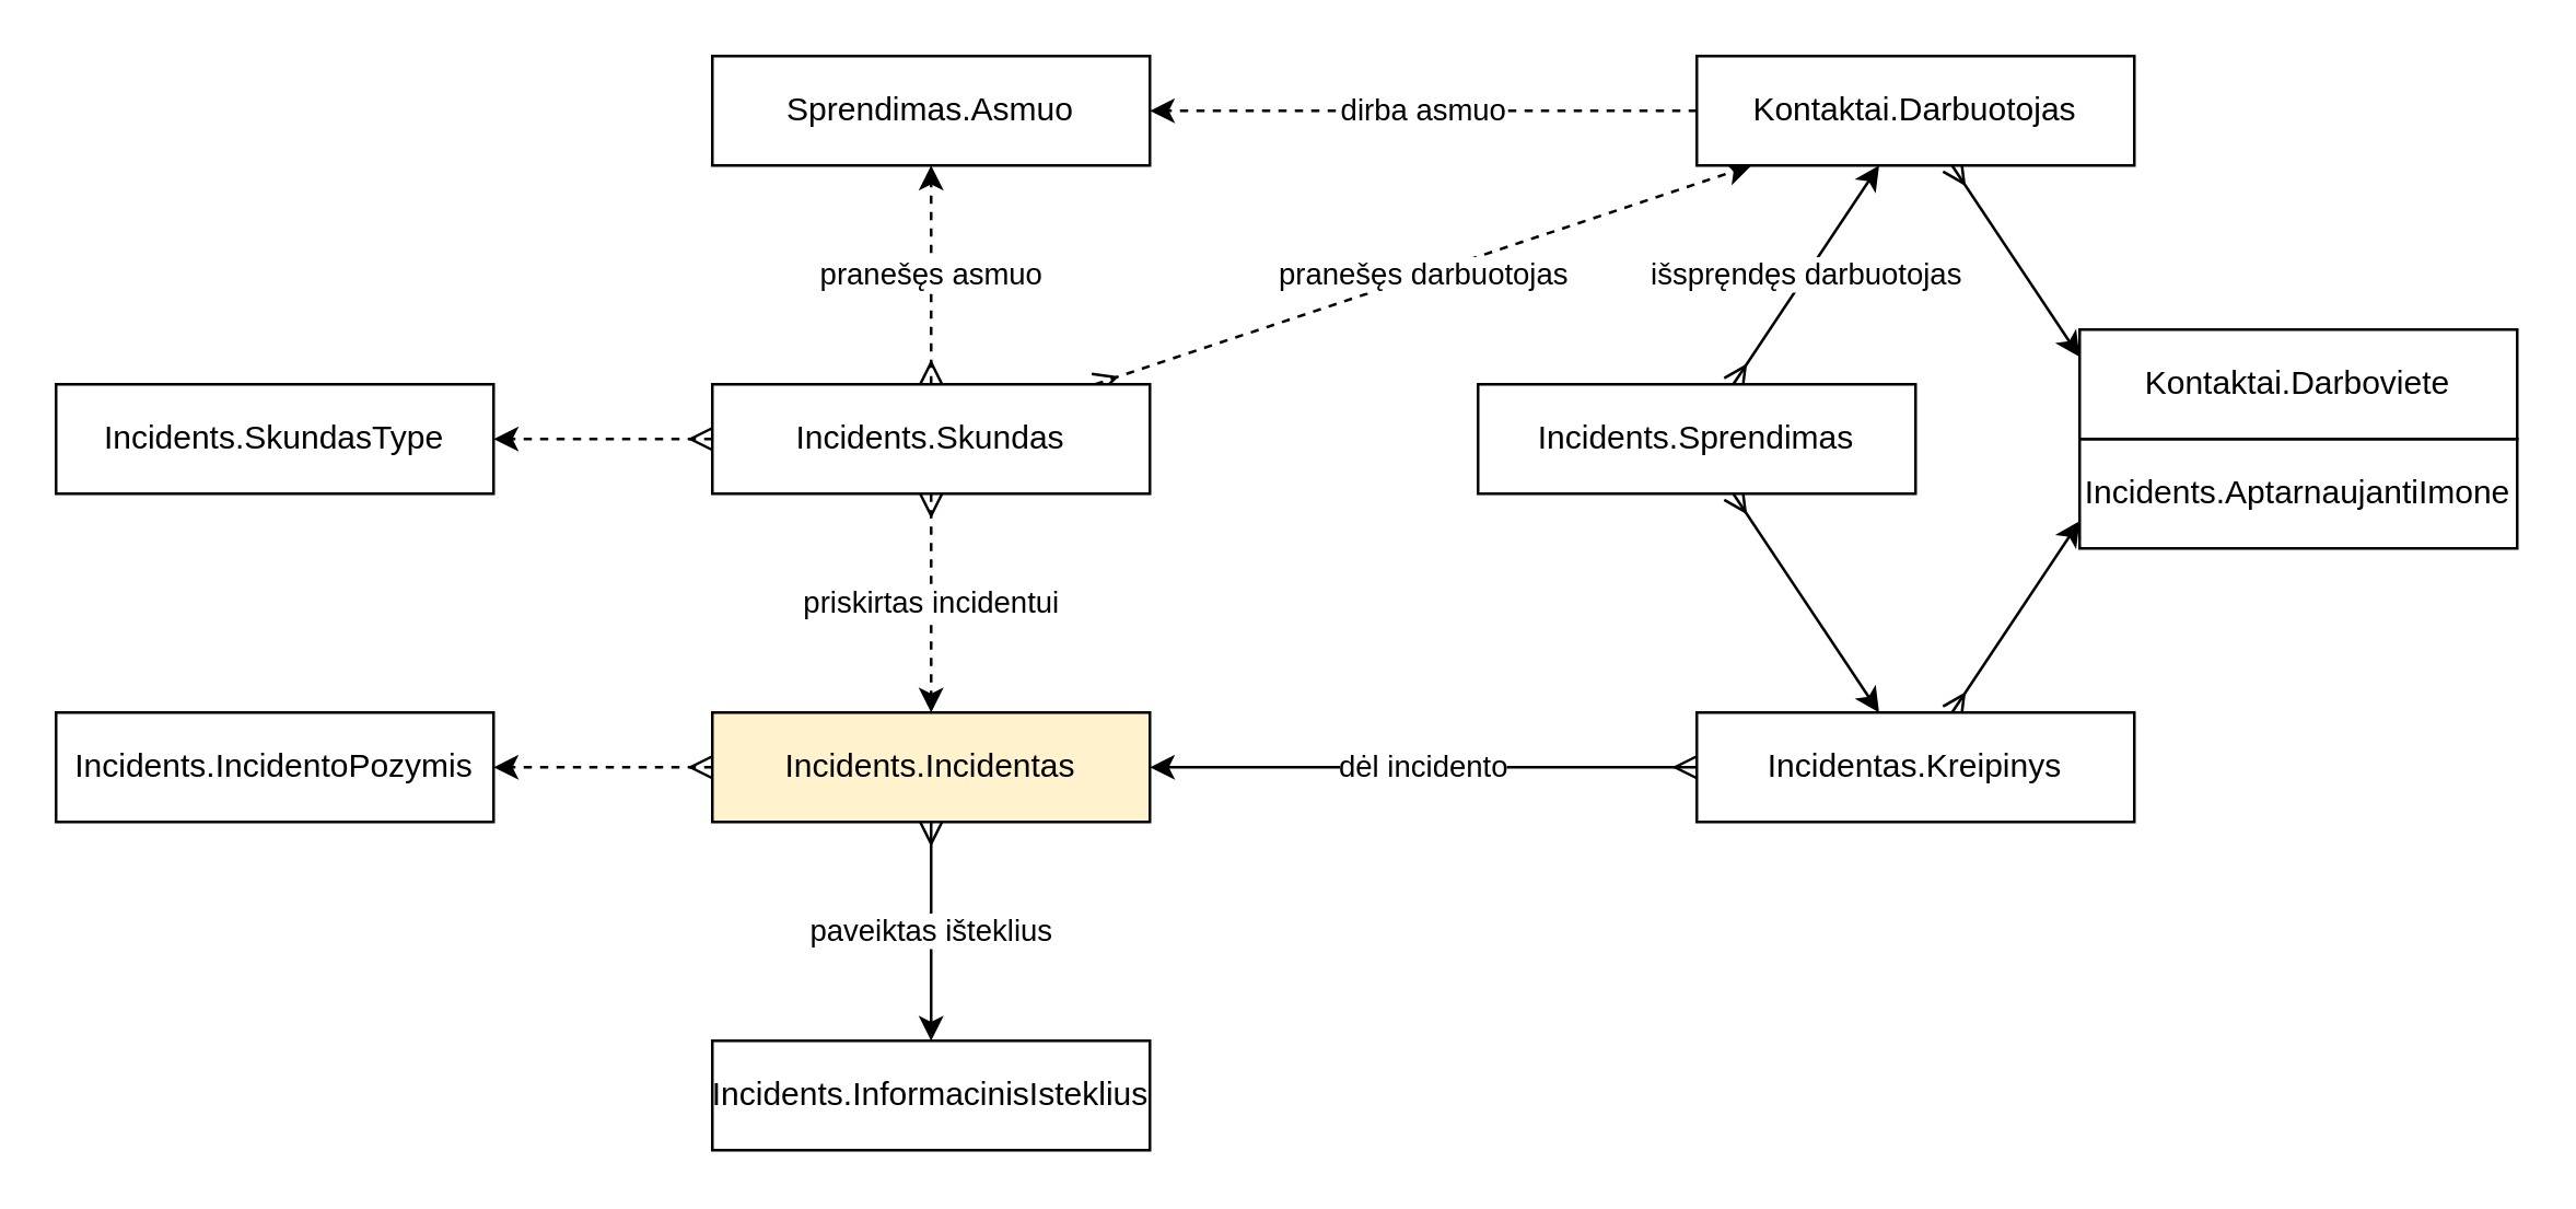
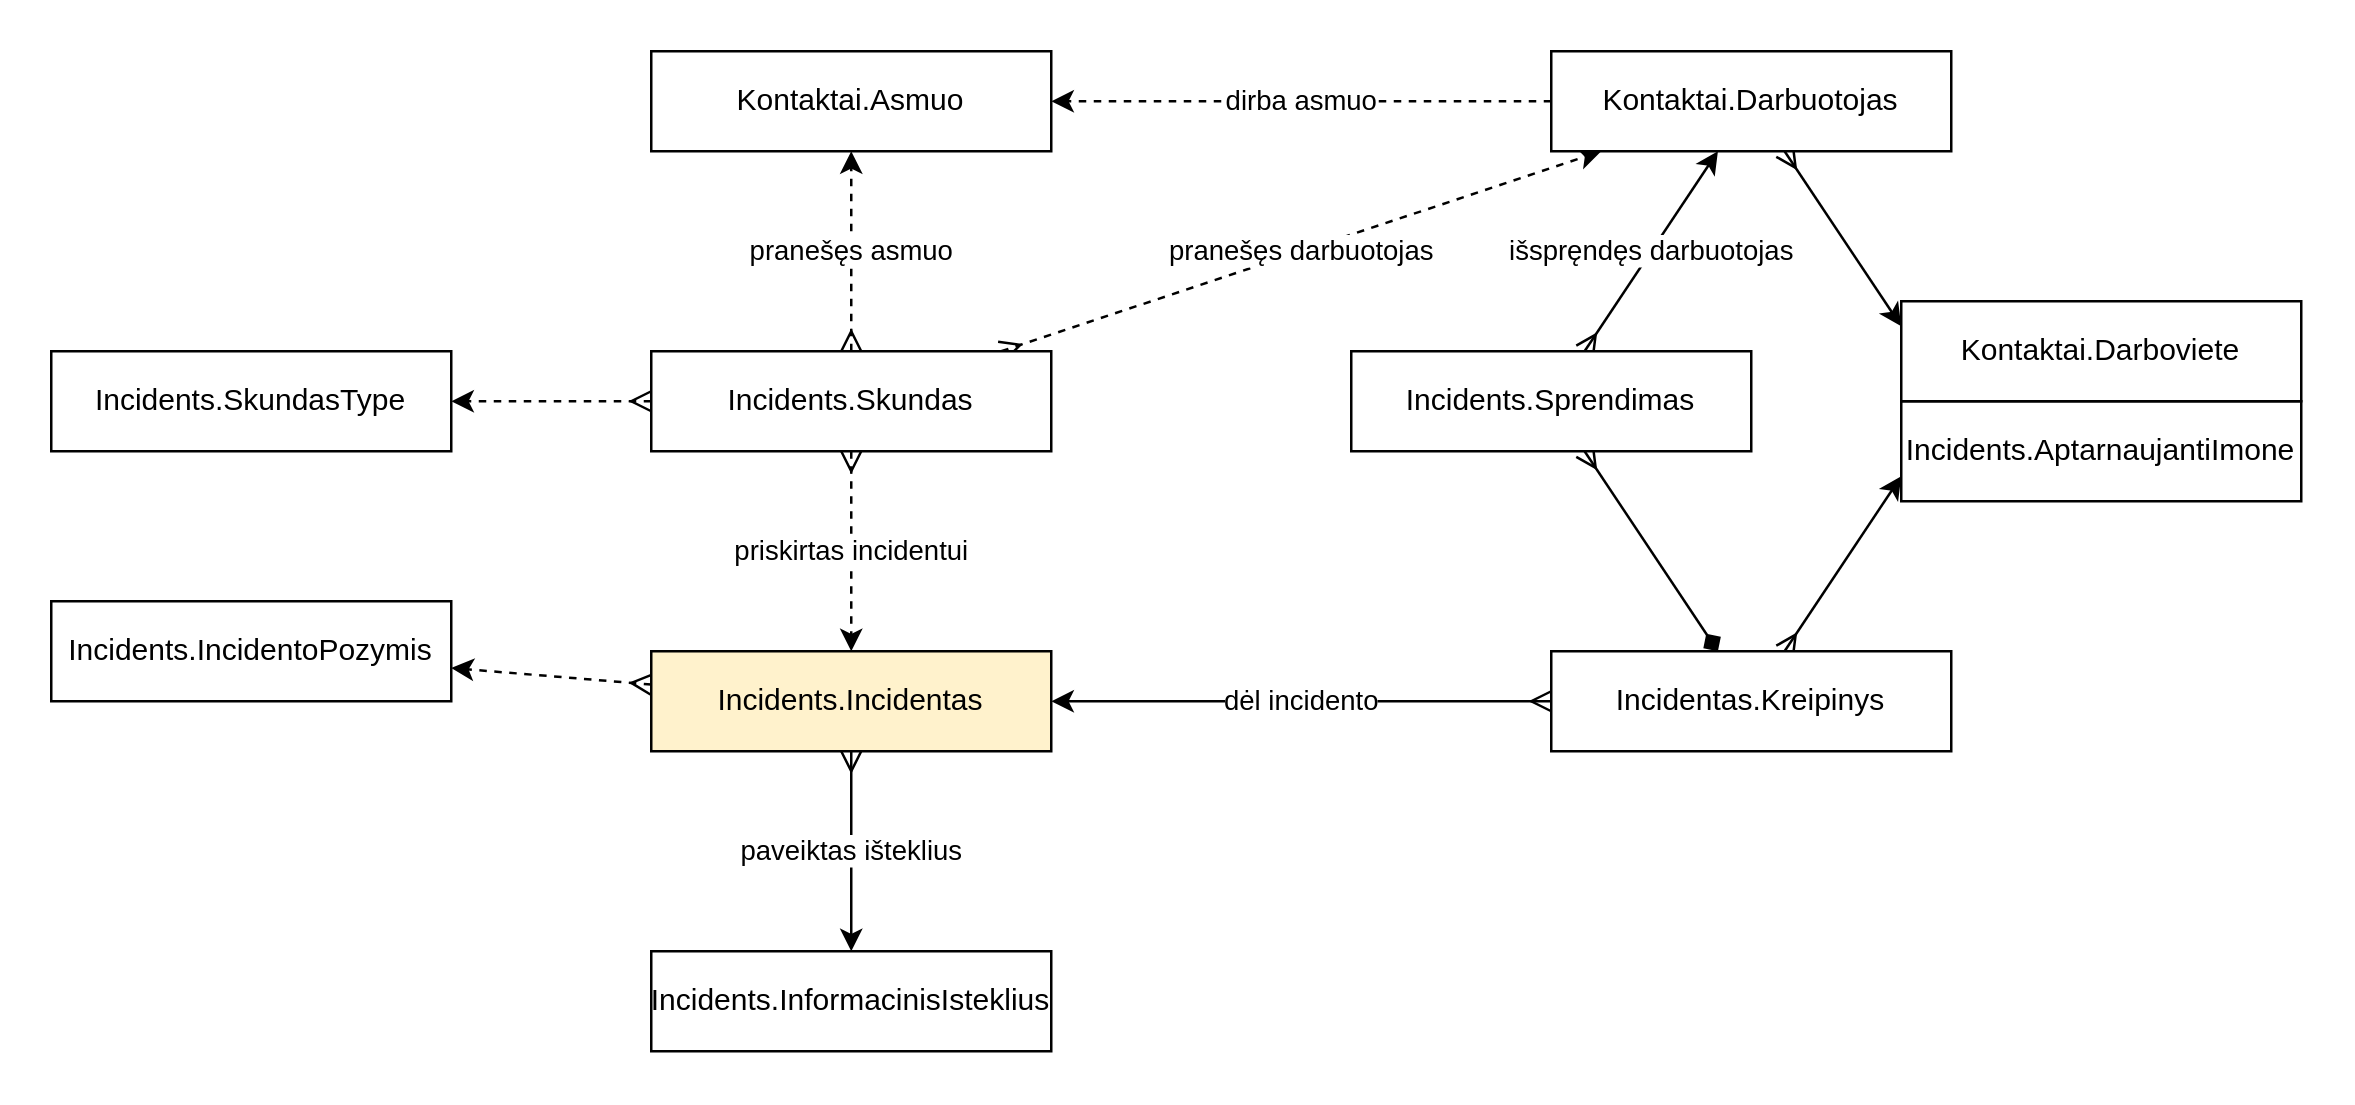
  <mxCell id="0" />
  <mxCell id="1" parent="0" />
  <mxCell id="2" value="Incidents.SkundasType" style="rounded=0;whiteSpace=wrap;html=1;" vertex="1" parent="1"><mxGeometry x="20" y="140" width="160" height="40" as="geometry" /></mxCell>
- <mxCell id="3" style="rounded=0;orthogonalLoop=1;jettySize=auto;html=1;startArrow=ERmany;startFill=0;" edge="1" parent="1" source="5" target="13"><mxGeometry relative="1" as="geometry" /></mxCell>
+ <mxCell id="3" style="rounded=0;orthogonalLoop=1;jettySize=auto;html=1;startArrow=ERmany;startFill=0;endArrow=diamond;" edge="1" parent="1" source="5" target="13"><mxGeometry relative="1" as="geometry" /></mxCell>
  <mxCell id="4" value="išspręndęs darbuotojas" style="edgeStyle=none;rounded=0;orthogonalLoop=1;jettySize=auto;html=1;startArrow=ERmany;startFill=0;" edge="1" parent="1" source="5" target="22"><mxGeometry relative="1" as="geometry" /></mxCell>
  <mxCell id="5" value="Incidents.Sprendimas" style="rounded=0;whiteSpace=wrap;html=1;" vertex="1" parent="1"><mxGeometry x="540" y="140" width="160" height="40" as="geometry" /></mxCell>
  <mxCell id="6" value="paveiktas išteklius" style="edgeStyle=none;rounded=0;orthogonalLoop=1;jettySize=auto;html=1;startArrow=ERmany;startFill=0;" edge="1" parent="1" source="8" target="10"><mxGeometry relative="1" as="geometry" /></mxCell>
  <mxCell id="7" style="edgeStyle=none;rounded=0;orthogonalLoop=1;jettySize=auto;html=1;dashed=1;startArrow=ERmany;startFill=0;" edge="1" parent="1" source="8" target="9"><mxGeometry relative="1" as="geometry" /></mxCell>
  <mxCell id="8" value="Incidents.Incidentas" style="rounded=0;whiteSpace=wrap;html=1;fillColor=#fff2cc;" vertex="1" parent="1"><mxGeometry y="260" width="160" height="40" as="geometry" x="260" /></mxCell>
- <mxCell id="9" value="Incidents.IncidentoPozymis" style="rounded=0;whiteSpace=wrap;html=1;" vertex="1" parent="1"><mxGeometry x="20" y="260" width="160" height="40" as="geometry" /></mxCell>
+ <mxCell id="9" value="Incidents.IncidentoPozymis" style="rounded=0;whiteSpace=wrap;html=1;" vertex="1" parent="1"><mxGeometry x="20" y="240" width="160" height="40" as="geometry" /></mxCell>
  <mxCell id="10" value="Incidents.InformacinisIsteklius" style="rounded=0;whiteSpace=wrap;html=1;" vertex="1" parent="1"><mxGeometry y="380" width="160" height="40" as="geometry" x="260" /></mxCell>
  <mxCell id="11" value="dėl incidento" style="edgeStyle=none;rounded=0;orthogonalLoop=1;jettySize=auto;html=1;startArrow=ERmany;startFill=0;" edge="1" parent="1" source="13" target="8"><mxGeometry relative="1" as="geometry" /></mxCell>
  <mxCell id="12" style="edgeStyle=none;rounded=0;orthogonalLoop=1;jettySize=auto;html=1;startArrow=ERmany;startFill=0;entryX=0;entryY=0.75;entryDx=0;entryDy=0;" edge="1" parent="1" source="13" target="24"><mxGeometry relative="1" as="geometry"><mxPoint x="961.429" y="-90" as="targetPoint" /></mxGeometry></mxCell>
  <mxCell id="13" value="Incidentas.Kreipinys" style="rounded=0;whiteSpace=wrap;html=1;" vertex="1" parent="1"><mxGeometry x="620" y="260" width="160" height="40" as="geometry" /></mxCell>
  <mxCell id="14" style="edgeStyle=none;rounded=0;orthogonalLoop=1;jettySize=auto;html=1;dashed=1;startArrow=ERmany;startFill=0;" edge="1" parent="1" source="18" target="2"><mxGeometry relative="1" as="geometry" /></mxCell>
  <mxCell id="15" value="pranešęs darbuotojas" style="edgeStyle=none;rounded=0;orthogonalLoop=1;jettySize=auto;html=1;dashed=1;startArrow=ERmany;startFill=0;" edge="1" parent="1" source="18" target="22"><mxGeometry relative="1" as="geometry" /></mxCell>
  <mxCell id="16" value="pranešęs asmuo" style="edgeStyle=none;rounded=0;orthogonalLoop=1;jettySize=auto;html=1;dashed=1;startArrow=ERmany;startFill=0;" edge="1" parent="1" source="18" target="19"><mxGeometry relative="1" as="geometry" /></mxCell>
  <mxCell id="17" value="priskirtas incidentui" style="edgeStyle=none;rounded=0;orthogonalLoop=1;jettySize=auto;html=1;dashed=1;startArrow=ERmany;startFill=0;" edge="1" parent="1" source="18" target="8"><mxGeometry relative="1" as="geometry" /></mxCell>
  <mxCell id="18" value="Incidents.Skundas" style="rounded=0;whiteSpace=wrap;html=1;" vertex="1" parent="1"><mxGeometry y="140" width="160" height="40" as="geometry" x="260" /></mxCell>
- <mxCell id="19" value="Sprendimas.Asmuo" style="rounded=0;whiteSpace=wrap;html=1;" vertex="1" parent="1"><mxGeometry y="20" width="160" height="40" as="geometry" x="260" /></mxCell>
+ <mxCell id="19" value="Kontaktai.Asmuo" style="rounded=0;whiteSpace=wrap;html=1;" vertex="1" parent="1"><mxGeometry y="20" width="160" height="40" as="geometry" x="260" /></mxCell>
  <mxCell id="20" style="edgeStyle=none;rounded=0;orthogonalLoop=1;jettySize=auto;html=1;startArrow=ERmany;startFill=0;entryX=0;entryY=0.25;entryDx=0;entryDy=0;" edge="1" parent="1" source="22" target="25"><mxGeometry relative="1" as="geometry" /></mxCell>
  <mxCell id="21" value="dirba asmuo" style="edgeStyle=none;rounded=0;orthogonalLoop=1;jettySize=auto;html=1;dashed=1;" edge="1" parent="1" source="22" target="19"><mxGeometry relative="1" as="geometry" /></mxCell>
  <mxCell id="22" value="&lt;span style=&quot;&quot;&gt;Kontaktai.Darbuotojas&lt;/span&gt;" style="rounded=0;whiteSpace=wrap;html=1;" vertex="1" parent="1"><mxGeometry x="620" y="20" width="160" height="40" as="geometry" /></mxCell>
  <mxCell id="23" value="" style="group" vertex="1" connectable="0" parent="1"><mxGeometry x="760" y="120" width="160" height="80" as="geometry" /></mxCell>
  <mxCell id="24" value="Incidents.AptarnaujantiImone" style="rounded=0;whiteSpace=wrap;html=1;" vertex="1" parent="23"><mxGeometry y="40" width="160" height="40" as="geometry" /></mxCell>
  <mxCell id="25" value="&lt;span style=&quot;&quot;&gt;Kontaktai.Darboviete&lt;/span&gt;" style="rounded=0;whiteSpace=wrap;html=1;" vertex="1" parent="23"><mxGeometry width="160" height="40" as="geometry" /></mxCell>
